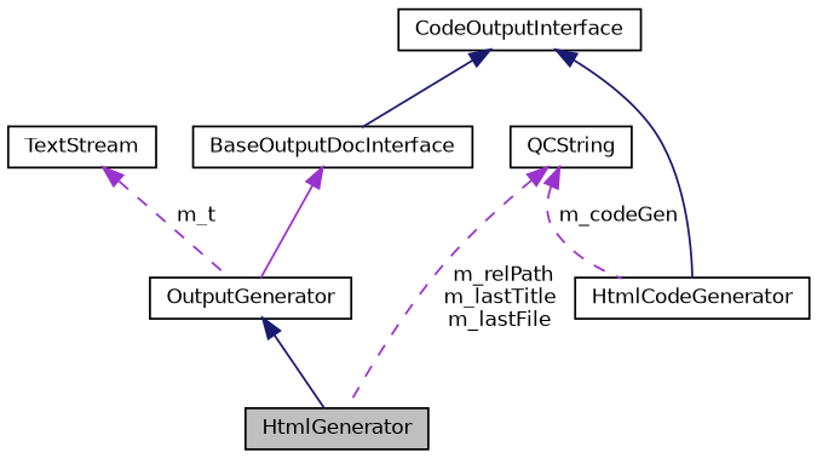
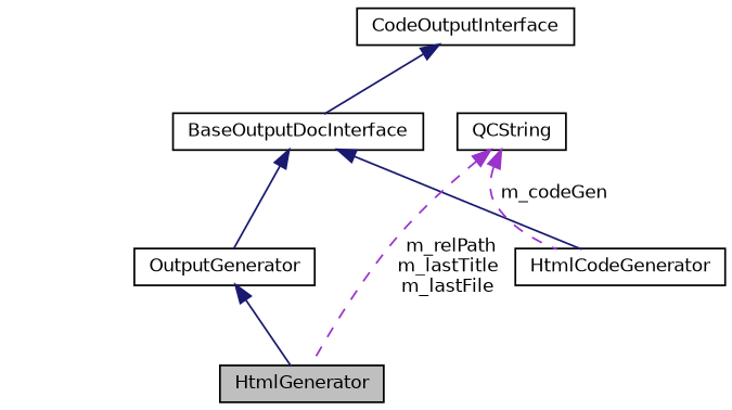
  digraph {
    node [color=black fillcolor=white fontname=Helvetica fontsize=10 shape=record style=filled]
    edge [color=midnightblue dir=back fontname=Helvetica fontsize=10 labelfontname=Helvetica labelfontsize=10 style=solid]
    n1 [fillcolor=grey75 fontcolor=black height=0.2 label=HtmlGenerator width=0.4]
    n2 [height=0.2 label=OutputGenerator width=0.4]
    n3 [height=0.2 label=BaseOutputDocInterface width=0.4]
    n4 [height=0.2 label=CodeOutputInterface width=0.4]
    n5 [height=0.2 label=HtmlCodeGenerator width=0.4]
    n6 [height=0.2 label=QCString width=0.4]
-   n7 [height=0.2 label=TextStream width=0.4]
    n2 -> n1
-   n3 -> n2 [color=darkorchid3]
+   n3 -> n2
    n4 -> n3
-   n4 -> n5
+   n3 -> n5
    n6 -> n1 [color=darkorchid3 label=" m_relPath\nm_lastTitle\nm_lastFile" style=dashed]
    n6 -> n5 [color=darkorchid3 label=" m_codeGen" style=dashed]
-   n7 -> n2 [color=darkorchid3 label=" m_t" style=dashed]
  }
